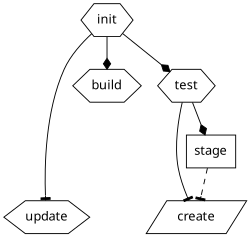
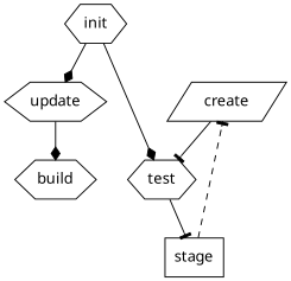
  digraph {
    node [fontname="sans-serif" shape=hexagon]
    edge [arrowhead=tee fontname="sans-serif"]
    update
    create [shape=parallelogram]
    init
    build
    test
    stage [shape=box]
    subgraph sub_1 {
      rank=same
      update
      create
    }
-   init -> update
-   init -> build [arrowhead=diamond]
+   init -> update [arrowhead=diamond]
+   update -> build [arrowhead=diamond]
    init -> test [arrowhead=diamond]
-   test -> create
-   test -> stage [arrowhead=diamond]
+   create -> test
+   test -> stage
    stage -> create [style=dashed]
  }
